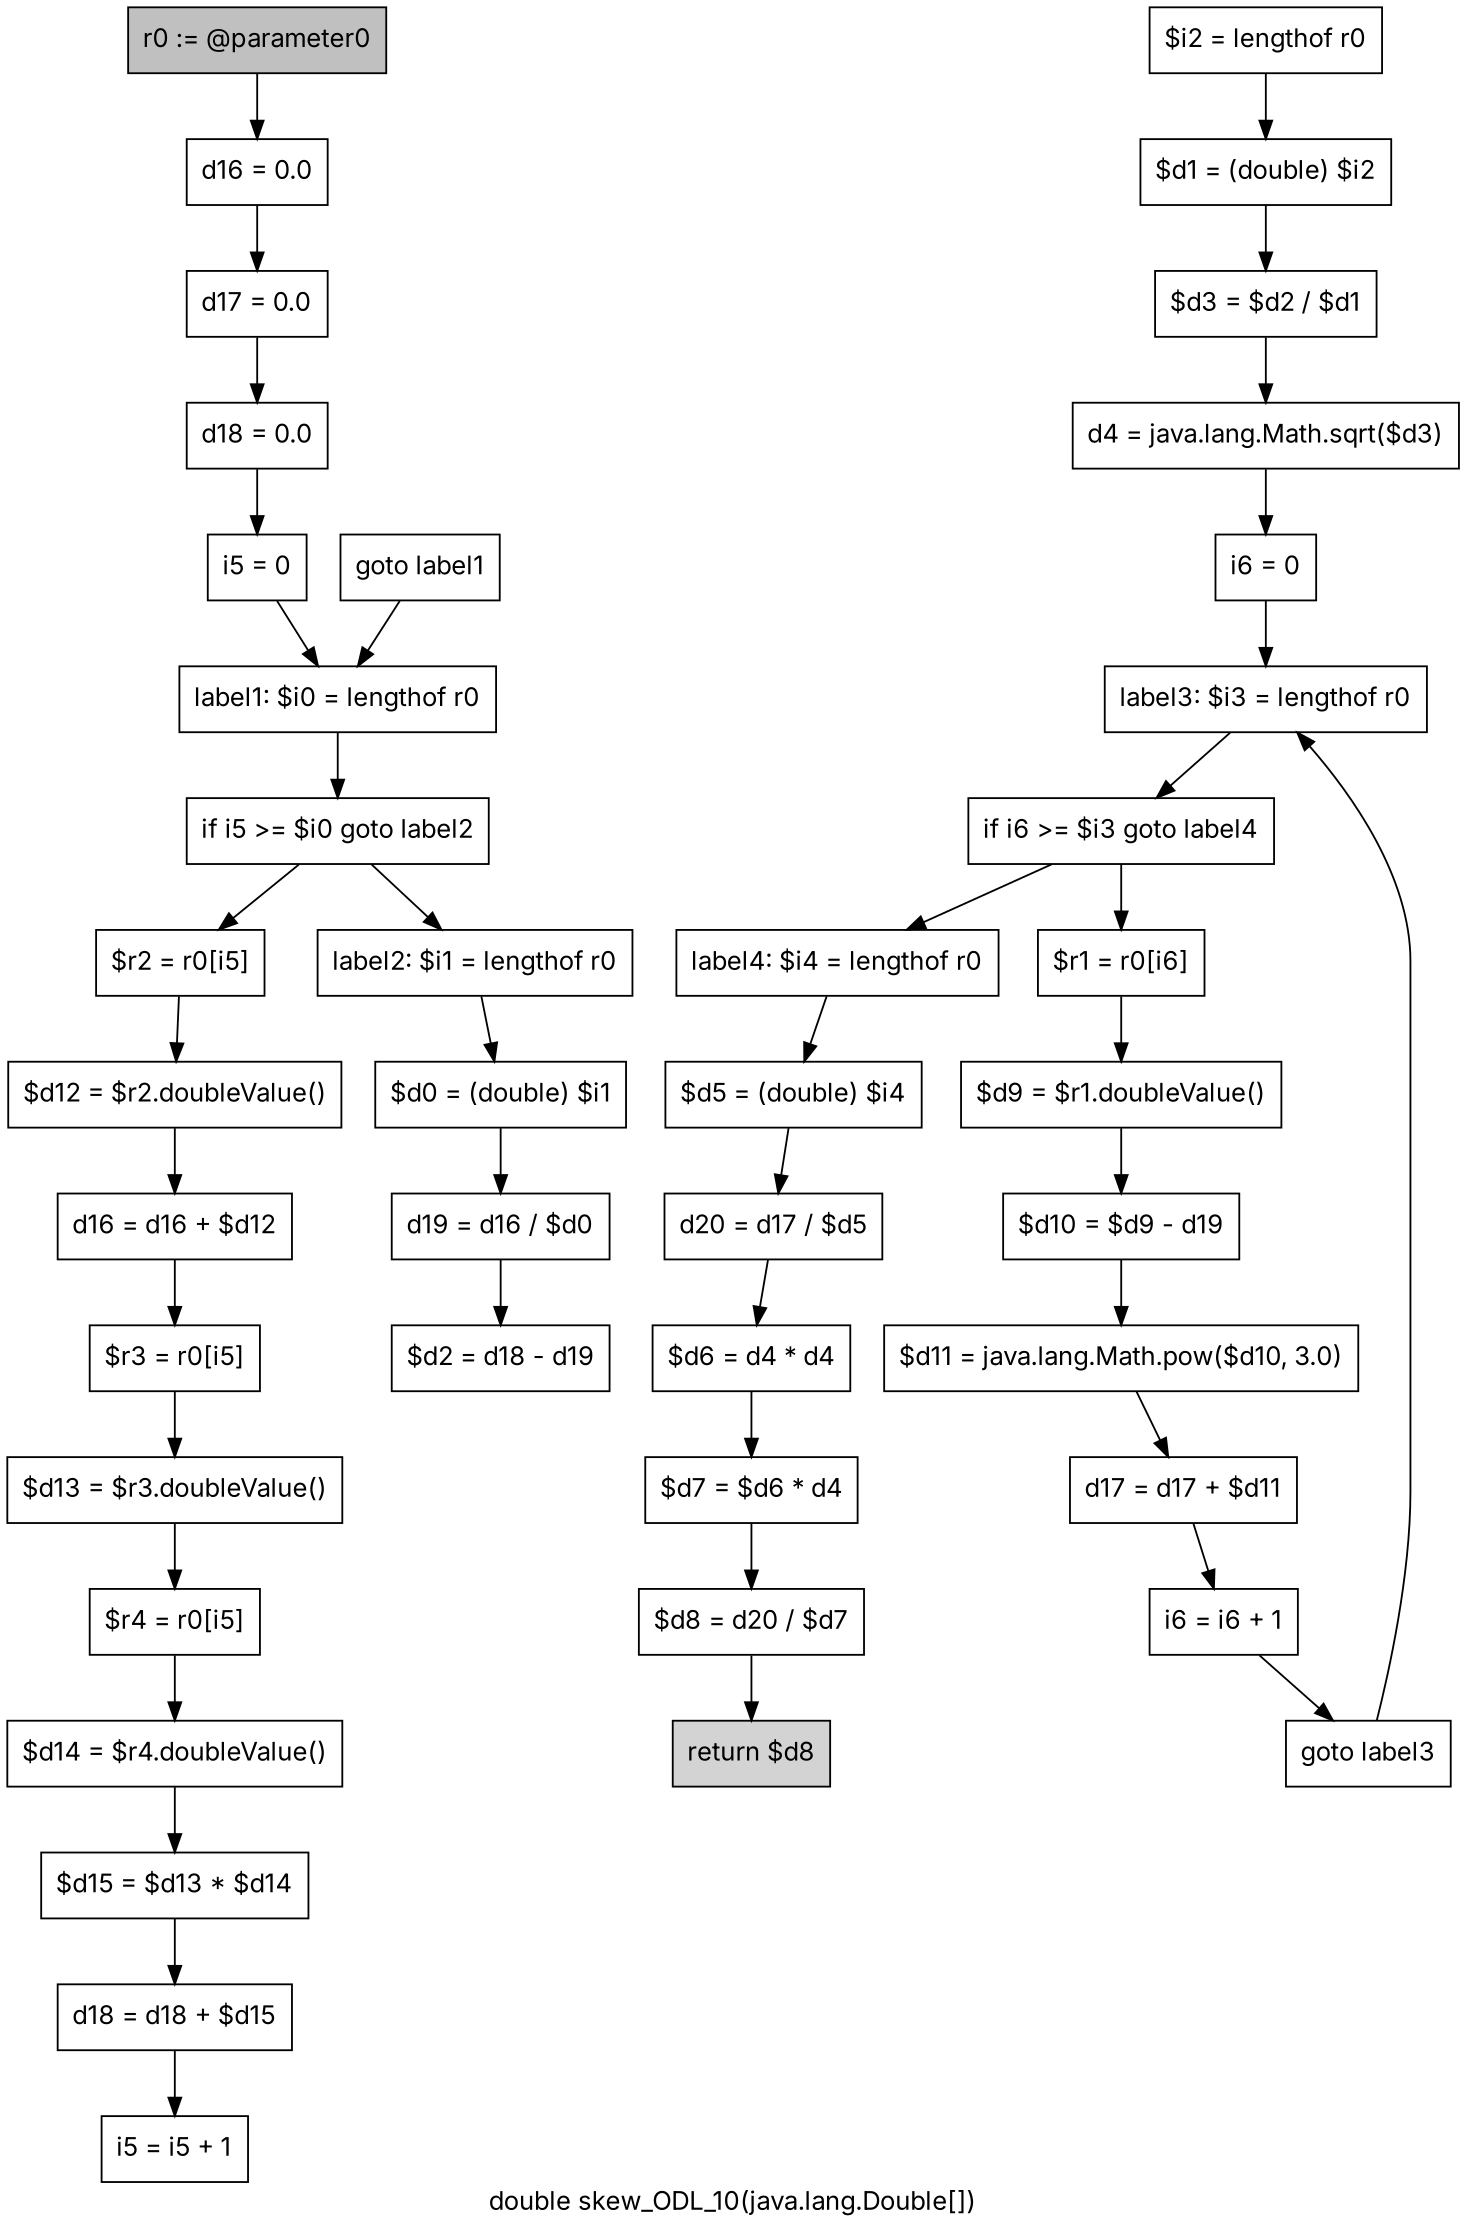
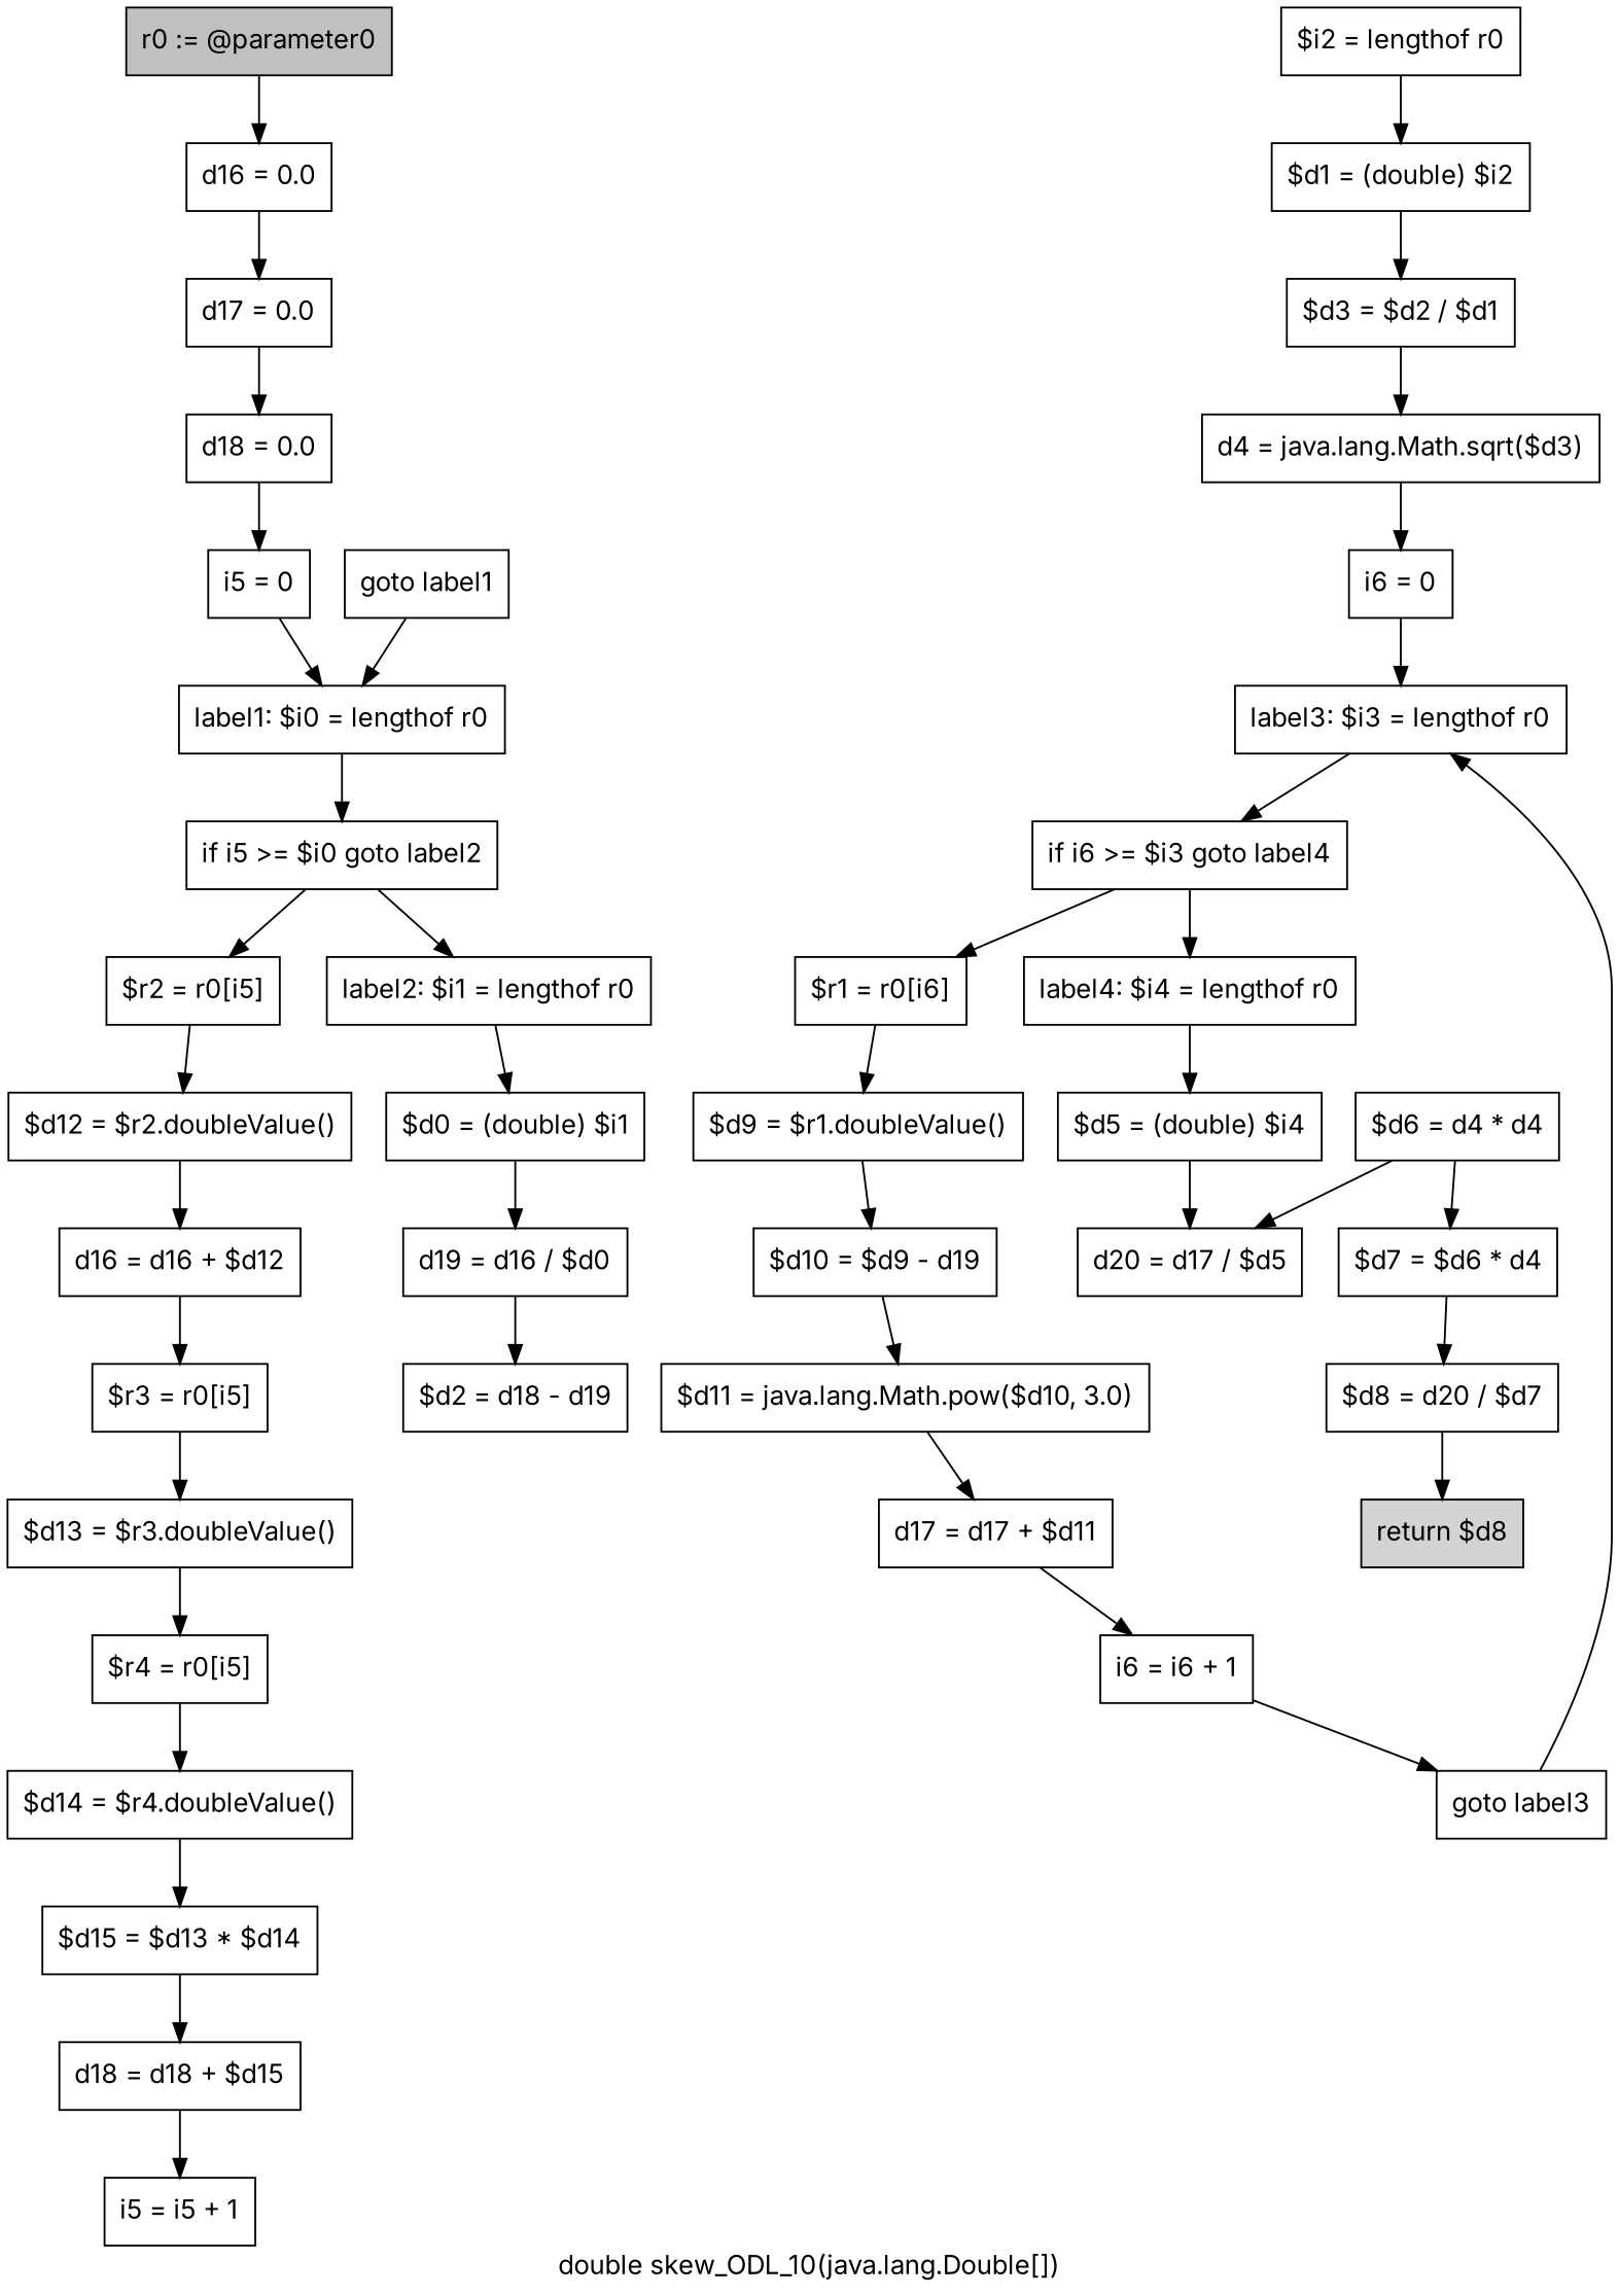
  digraph {
    fontname=Inter
    label="double skew_ODL_10(java.lang.Double[])"
    node [fontname=Inter shape=box]
    edge [fontname=Inter]
    n1 [fillcolor=gray label="r0 := @parameter0" style=filled]
    n2 [label="d16 = 0.0"]
    n3 [label="d17 = 0.0"]
    n4 [label="d18 = 0.0"]
    n5 [label="i5 = 0"]
    n6 [label="label1: $i0 = lengthof r0"]
    n7 [label="if i5 >= $i0 goto label2"]
    n8 [label="$r2 = r0[i5]"]
    n9 [label="label2: $i1 = lengthof r0"]
    n10 [label="$d12 = $r2.doubleValue()"]
    n11 [label="$d0 = (double) $i1"]
    n12 [label="d16 = d16 + $d12"]
    n13 [label="d19 = d16 / $d0"]
    n14 [label="$r3 = r0[i5]"]
    n15 [label="$d13 = $r3.doubleValue()"]
    n16 [label="$r4 = r0[i5]"]
    n17 [label="$d14 = $r4.doubleValue()"]
    n18 [label="$d15 = $d13 * $d14"]
    n19 [label="d18 = d18 + $d15"]
    n20 [label="i5 = i5 + 1"]
    n21 [label="goto label1"]
    n22 [label="$d2 = d18 - d19"]
    n23 [label="$i2 = lengthof r0"]
    n24 [label="$d1 = (double) $i2"]
    n25 [label="$d3 = $d2 / $d1"]
    n26 [label="d4 = java.lang.Math.sqrt($d3)"]
    n27 [label="i6 = 0"]
    n28 [label="label3: $i3 = lengthof r0"]
    n29 [label="if i6 >= $i3 goto label4"]
    n30 [label="$r1 = r0[i6]"]
    n31 [label="label4: $i4 = lengthof r0"]
    n32 [label="$d9 = $r1.doubleValue()"]
    n33 [label="$d5 = (double) $i4"]
    n34 [label="$d10 = $d9 - d19"]
    n35 [label="d20 = d17 / $d5"]
    n36 [label="$d11 = java.lang.Math.pow($d10, 3.0)"]
    n37 [label="d17 = d17 + $d11"]
    n38 [label="i6 = i6 + 1"]
    n39 [label="goto label3"]
    n40 [label="$d6 = d4 * d4"]
    n41 [label="$d7 = $d6 * d4"]
    n42 [label="$d8 = d20 / $d7"]
    n43 [fillcolor=lightgray label="return $d8" style=filled]
    n1 -> n2
    n2 -> n3
    n3 -> n4
    n4 -> n5
    n5 -> n6
    n6 -> n7
    n7 -> n8
    n7 -> n9
    n8 -> n10
    n9 -> n11
    n10 -> n12
    n11 -> n13
    n12 -> n14
    n13 -> n22
    n14 -> n15
    n15 -> n16
    n16 -> n17
    n17 -> n18
    n18 -> n19
    n19 -> n20
    n21 -> n6
    n23 -> n24
    n24 -> n25
    n25 -> n26
    n26 -> n27
    n27 -> n28
    n28 -> n29
    n29 -> n30
    n29 -> n31
    n30 -> n32
    n31 -> n33
    n32 -> n34
    n33 -> n35
    n34 -> n36
-   n35 -> n40
+   n40 -> n35
    n36 -> n37
    n37 -> n38
    n38 -> n39
    n39 -> n28
    n40 -> n41
    n41 -> n42
    n42 -> n43
  }
